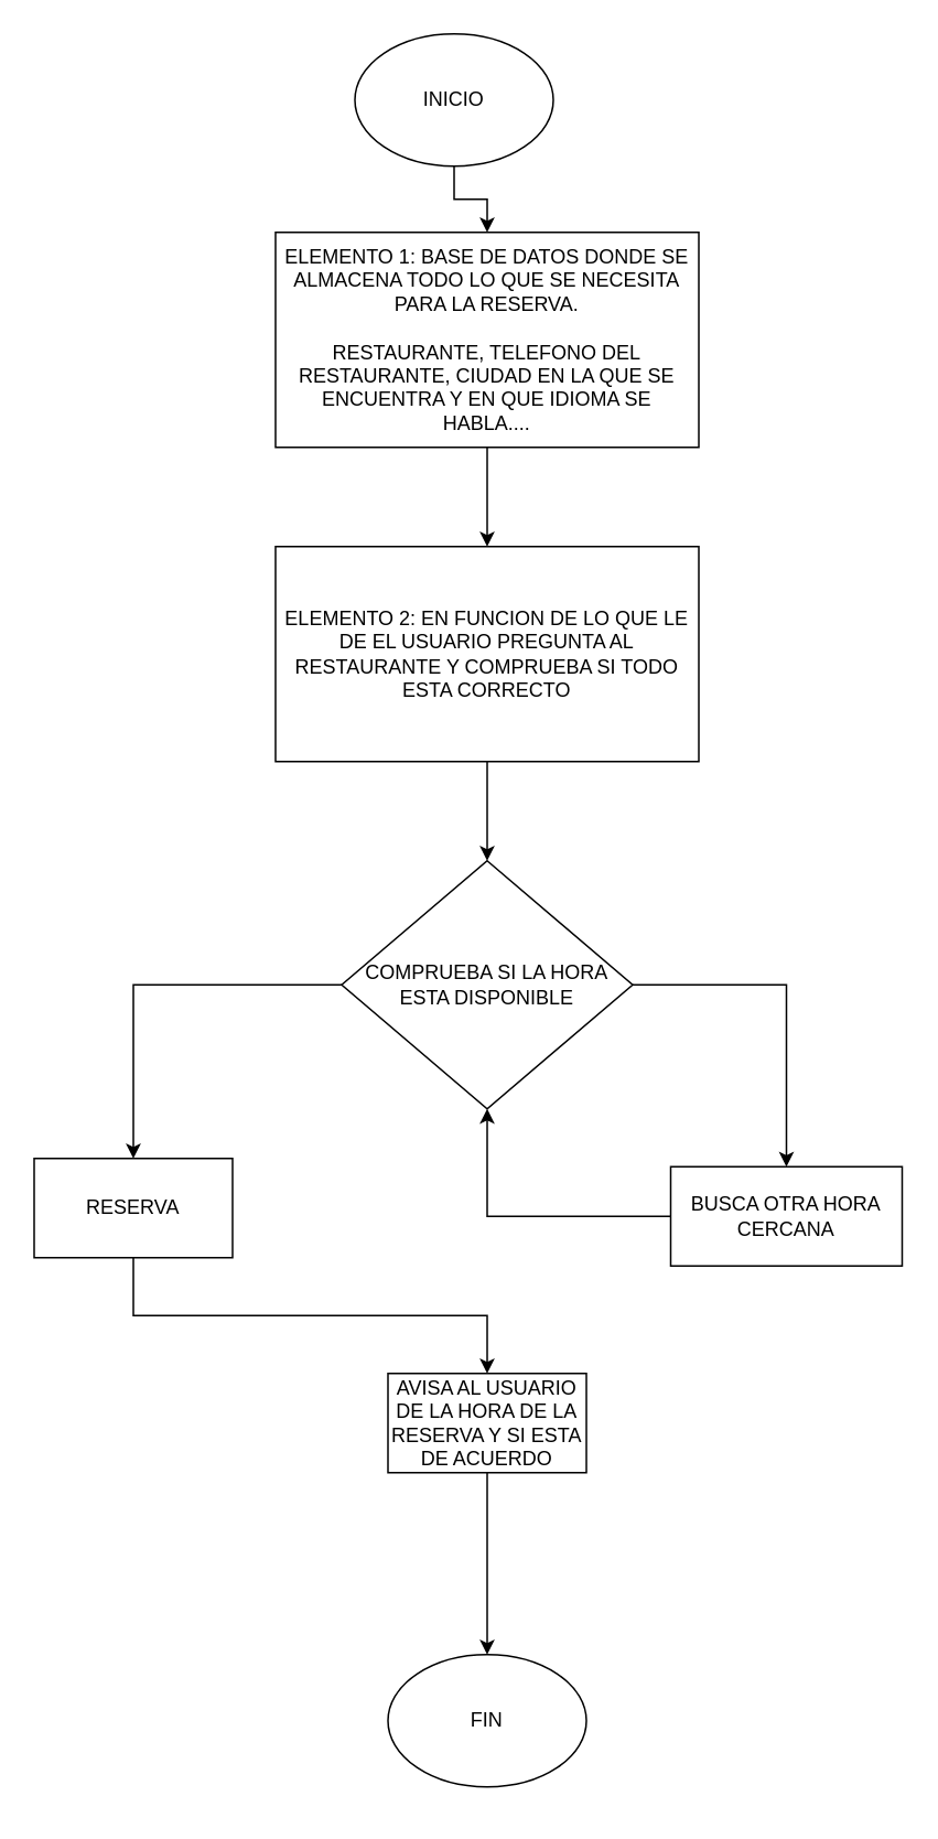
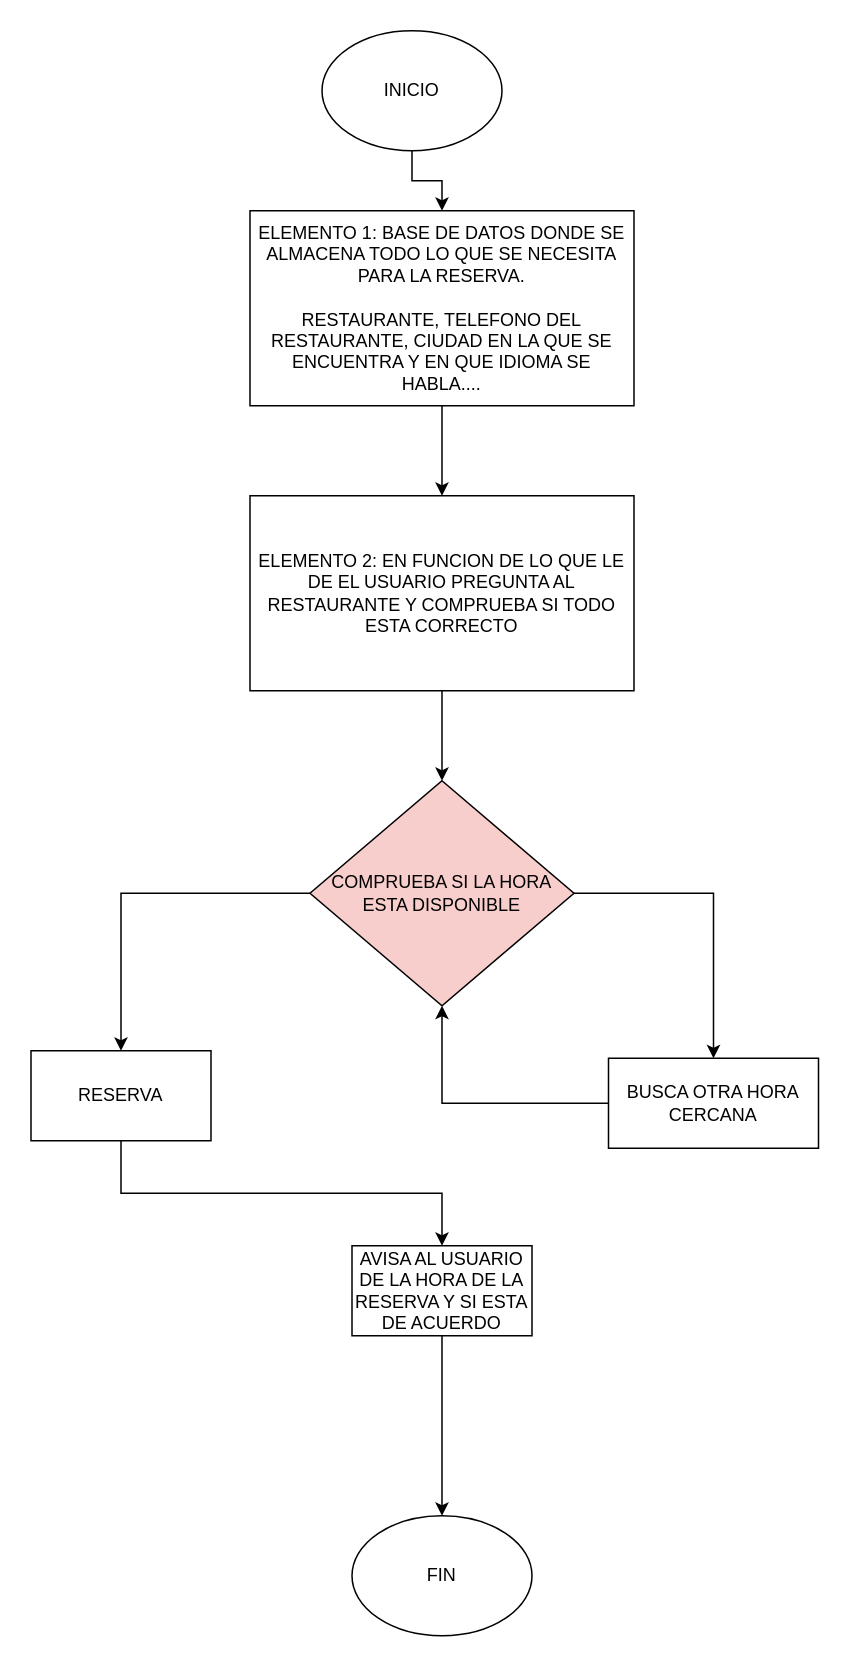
  <mxCell id="0" />
  <mxCell id="1" parent="0" />
  <mxCell id="2" style="edgeStyle=orthogonalEdgeStyle;rounded=0;orthogonalLoop=1;jettySize=auto;html=1;exitX=0.5;exitY=1;exitDx=0;exitDy=0;entryX=0.5;entryY=0;entryDx=0;entryDy=0;" parent="1" source="3" target="6" edge="1"><mxGeometry relative="1" as="geometry" /></mxCell>
  <mxCell id="3" value="INICIO" style="ellipse;whiteSpace=wrap;html=1;" parent="1" vertex="1"><mxGeometry x="214" y="20" width="120" height="80" as="geometry" /></mxCell>
- <mxCell id="4" value="FIN" style="ellipse;whiteSpace=wrap;html=1;" parent="1" vertex="1"><mxGeometry x="234" y="1000" width="120" height="80" as="geometry" /></mxCell>
+ <mxCell id="4" value="FIN" style="ellipse;whiteSpace=wrap;html=1;" parent="1" vertex="1"><mxGeometry x="234" y="1010" width="120" height="80" as="geometry" /></mxCell>
  <mxCell id="5" style="edgeStyle=orthogonalEdgeStyle;rounded=0;orthogonalLoop=1;jettySize=auto;html=1;exitX=0.5;exitY=1;exitDx=0;exitDy=0;entryX=0.5;entryY=0;entryDx=0;entryDy=0;" parent="1" source="6" target="8" edge="1"><mxGeometry relative="1" as="geometry" /></mxCell>
  <mxCell id="6" value="ELEMENTO 1: BASE DE DATOS DONDE SE ALMACENA TODO LO QUE SE NECESITA PARA LA RESERVA.&lt;div&gt;&lt;br&gt;&lt;/div&gt;&lt;div&gt;RESTAURANTE, TELEFONO DEL RESTAURANTE, CIUDAD EN LA QUE SE ENCUENTRA Y EN QUE IDIOMA SE HABLA....&lt;/div&gt;" style="rounded=0;whiteSpace=wrap;html=1;" parent="1" vertex="1"><mxGeometry x="166" y="140" width="256" height="130" as="geometry" /></mxCell>
  <mxCell id="7" style="edgeStyle=orthogonalEdgeStyle;rounded=0;orthogonalLoop=1;jettySize=auto;html=1;exitX=0.5;exitY=1;exitDx=0;exitDy=0;entryX=0.5;entryY=0;entryDx=0;entryDy=0;" parent="1" source="8" target="11" edge="1"><mxGeometry relative="1" as="geometry" /></mxCell>
  <mxCell id="8" value="ELEMENTO 2: EN FUNCION DE LO QUE LE DE EL USUARIO PREGUNTA AL RESTAURANTE Y COMPRUEBA SI TODO ESTA CORRECTO" style="rounded=0;whiteSpace=wrap;html=1;" parent="1" vertex="1"><mxGeometry x="166" y="330" width="256" height="130" as="geometry" /></mxCell>
  <mxCell id="9" style="edgeStyle=orthogonalEdgeStyle;rounded=0;orthogonalLoop=1;jettySize=auto;html=1;exitX=0;exitY=0.5;exitDx=0;exitDy=0;" parent="1" source="11" target="13" edge="1"><mxGeometry relative="1" as="geometry" /></mxCell>
  <mxCell id="10" style="edgeStyle=orthogonalEdgeStyle;rounded=0;orthogonalLoop=1;jettySize=auto;html=1;exitX=1;exitY=0.5;exitDx=0;exitDy=0;entryX=0.5;entryY=0;entryDx=0;entryDy=0;" parent="1" source="11" target="15" edge="1"><mxGeometry relative="1" as="geometry" /></mxCell>
- <mxCell id="11" value="COMPRUEBA SI LA HORA ESTA DISPONIBLE" style="rhombus;whiteSpace=wrap;html=1;" parent="1" vertex="1"><mxGeometry x="206" y="520" width="176" height="150" as="geometry" /></mxCell>
+ <mxCell id="11" value="COMPRUEBA SI LA HORA ESTA DISPONIBLE" style="rhombus;whiteSpace=wrap;html=1;fillColor=#f8cecc;" parent="1" vertex="1"><mxGeometry x="206" y="520" width="176" height="150" as="geometry" /></mxCell>
  <mxCell id="12" style="edgeStyle=orthogonalEdgeStyle;rounded=0;orthogonalLoop=1;jettySize=auto;html=1;exitX=0.5;exitY=1;exitDx=0;exitDy=0;entryX=0.5;entryY=0;entryDx=0;entryDy=0;" parent="1" source="13" target="17" edge="1"><mxGeometry relative="1" as="geometry" /></mxCell>
  <mxCell id="13" value="RESERVA&lt;span style=&quot;color: rgba(0, 0, 0, 0); font-family: monospace; font-size: 0px; text-align: start; text-wrap: nowrap;&quot;&gt;%3CmxGraphModel%3E%3Croot%3E%3CmxCell%20id%3D%220%22%2F%3E%3CmxCell%20id%3D%221%22%20parent%3D%220%22%2F%3E%3CmxCell%20id%3D%222%22%20value%3D%22ELEMENTO%20EN%20FUNCION%20DE%20LO%20QUE%20LE%20DE%20EL%20USUARIO%20PREGUNTA%20AL%20RESTAURANTE%20Y%20COMPRUEBA%20SI%20TODO%20ESTA%20CORRECTO%20Y%20SI%20SE%20PUEDE%20A%20ESA%20HORA%20Y%20ESE%20DIA%22%20style%3D%22rounded%3D0%3BwhiteSpace%3Dwrap%3Bhtml%3D1%3B%22%20vertex%3D%221%22%20parent%3D%221%22%3E%3CmxGeometry%20x%3D%22286%22%20y%3D%22330%22%20width%3D%22256%22%20height%3D%22130%22%20as%3D%22geometry%22%2F%3E%3C%2FmxCell%3E%3C%2Froot%3E%3C%2FmxGraphModel%3E&lt;/span&gt;" style="rounded=0;whiteSpace=wrap;html=1;" parent="1" vertex="1"><mxGeometry x="20" y="700" width="120" height="60" as="geometry" /></mxCell>
  <mxCell id="14" style="edgeStyle=orthogonalEdgeStyle;rounded=0;orthogonalLoop=1;jettySize=auto;html=1;exitX=0;exitY=0.5;exitDx=0;exitDy=0;entryX=0.5;entryY=1;entryDx=0;entryDy=0;" parent="1" source="15" target="11" edge="1"><mxGeometry relative="1" as="geometry" /></mxCell>
  <mxCell id="15" value="BUSCA OTRA HORA CERCANA" style="rounded=0;whiteSpace=wrap;html=1;" parent="1" vertex="1"><mxGeometry x="405" y="705" width="140" height="60" as="geometry" /></mxCell>
  <mxCell id="16" style="edgeStyle=orthogonalEdgeStyle;rounded=0;orthogonalLoop=1;jettySize=auto;html=1;exitX=0.5;exitY=1;exitDx=0;exitDy=0;entryX=0.5;entryY=0;entryDx=0;entryDy=0;" parent="1" source="17" target="4" edge="1"><mxGeometry relative="1" as="geometry" /></mxCell>
  <mxCell id="17" value="AVISA AL USUARIO DE LA HORA DE LA RESERVA Y SI ESTA DE ACUERDO" style="rounded=0;whiteSpace=wrap;html=1;" parent="1" vertex="1"><mxGeometry x="234" y="830" width="120" height="60" as="geometry" /></mxCell>
